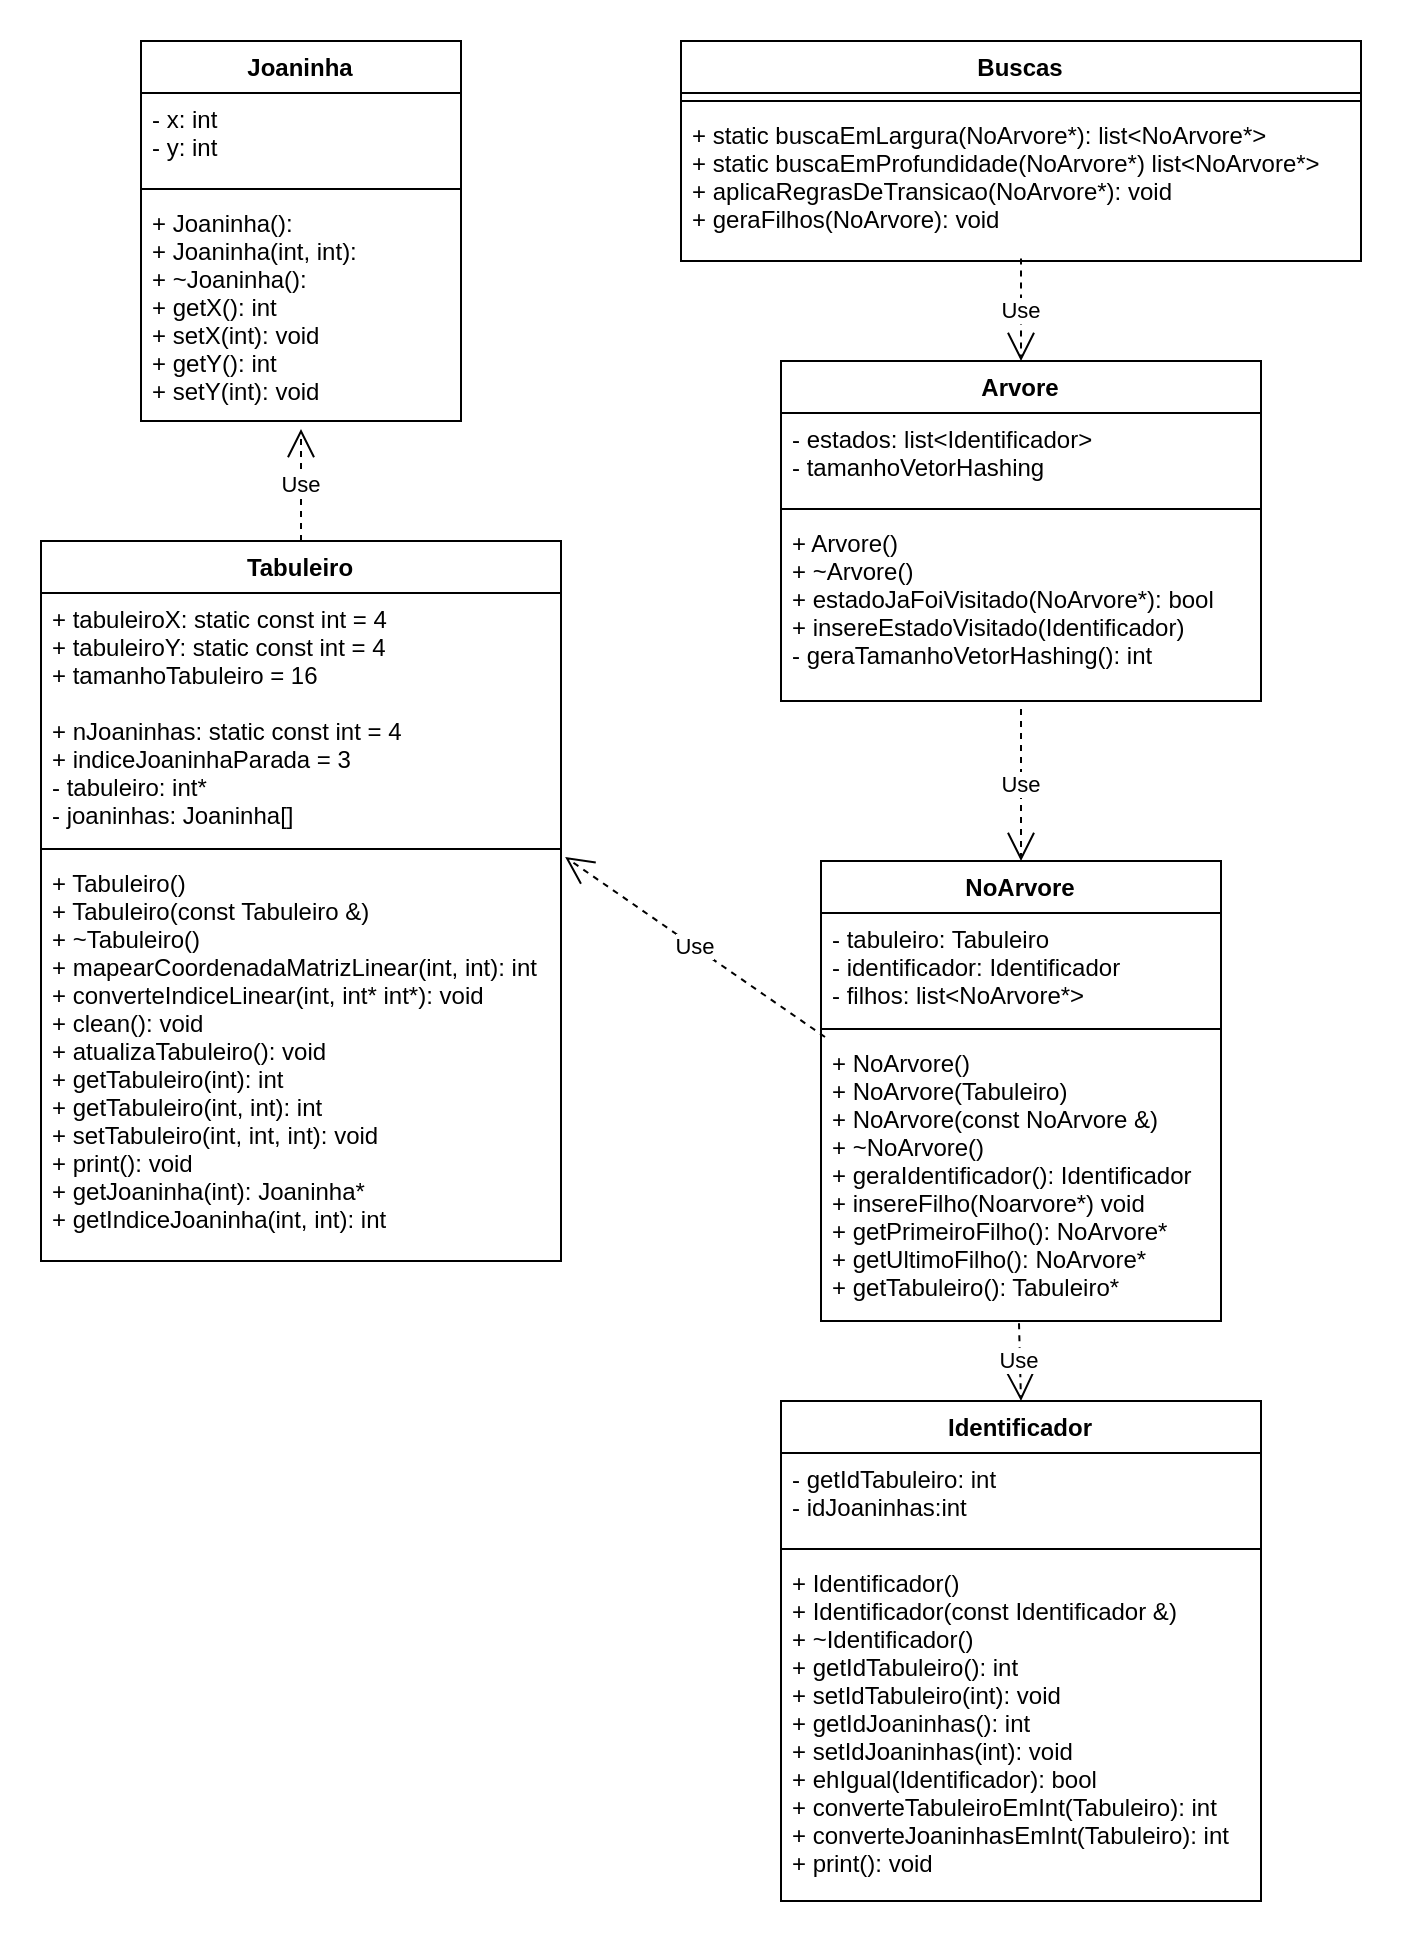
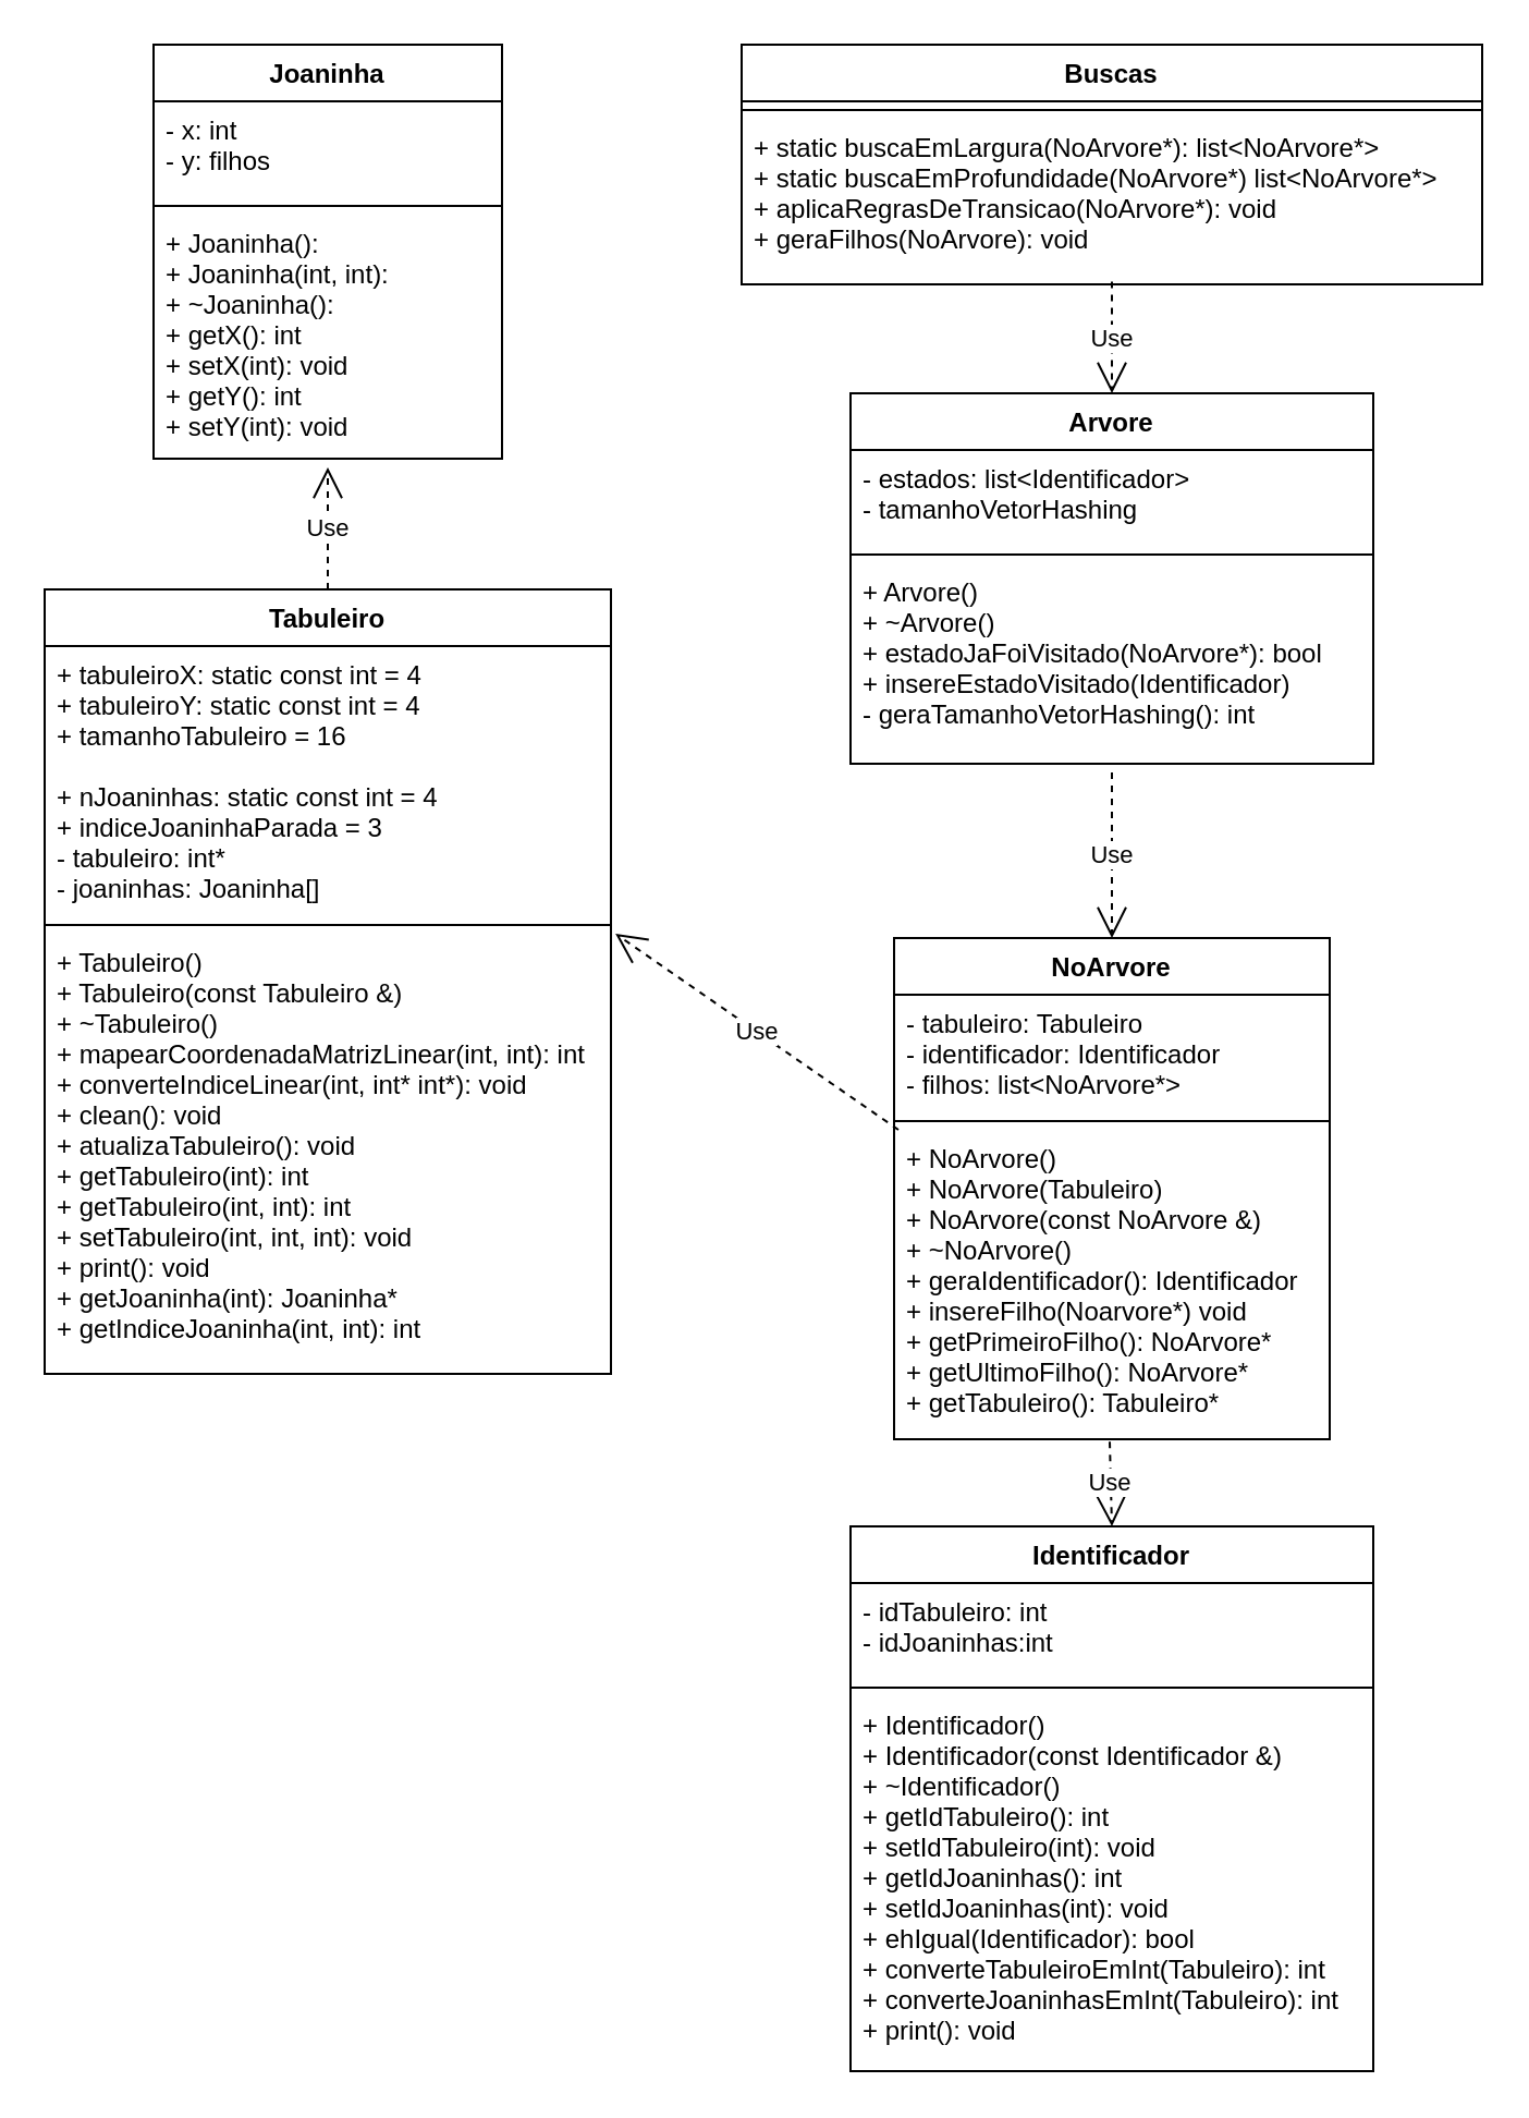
  <mxCell id="0" />
  <mxCell id="1" parent="0" />
  <mxCell id="2" value="NoArvore" style="swimlane;fontStyle=1;align=center;verticalAlign=top;childLayout=stackLayout;horizontal=1;startSize=26;horizontalStack=0;resizeParent=1;resizeParentMax=0;resizeLast=0;collapsible=1;marginBottom=0;" parent="1" vertex="1"><mxGeometry x="410" y="430" width="200" height="230" as="geometry" /></mxCell>
  <mxCell id="3" value="- tabuleiro: Tabuleiro&#10;- identificador: Identificador&#10;- filhos: list&lt;NoArvore*&gt;" style="text;strokeColor=none;fillColor=none;align=left;verticalAlign=top;spacingLeft=4;spacingRight=4;overflow=hidden;rotatable=0;points=[[0,0.5],[1,0.5]];portConstraint=eastwest;" parent="2" vertex="1"><mxGeometry y="26" width="200" height="54" as="geometry" /></mxCell>
  <mxCell id="4" value="" style="line;strokeWidth=1;fillColor=none;align=left;verticalAlign=middle;spacingTop=-1;spacingLeft=3;spacingRight=3;rotatable=0;labelPosition=right;points=[];portConstraint=eastwest;" parent="2" vertex="1"><mxGeometry y="80" width="200" height="8" as="geometry" /></mxCell>
  <mxCell id="5" value="+ NoArvore()&#10;+ NoArvore(Tabuleiro)&#10;+ NoArvore(const NoArvore &amp;)&#10;+ ~NoArvore()&#10;+ geraIdentificador(): Identificador&#10;+ insereFilho(Noarvore*) void&#10;+ getPrimeiroFilho(): NoArvore*&#10;+ getUltimoFilho(): NoArvore*&#10;+ getTabuleiro(): Tabuleiro*&#10;" style="text;strokeColor=none;fillColor=none;align=left;verticalAlign=top;spacingLeft=4;spacingRight=4;overflow=hidden;rotatable=0;points=[[0,0.5],[1,0.5]];portConstraint=eastwest;" parent="2" vertex="1"><mxGeometry y="88" width="200" height="142" as="geometry" /></mxCell>
  <mxCell id="6" value="Joaninha" style="swimlane;fontStyle=1;align=center;verticalAlign=top;childLayout=stackLayout;horizontal=1;startSize=26;horizontalStack=0;resizeParent=1;resizeParentMax=0;resizeLast=0;collapsible=1;marginBottom=0;" parent="1" vertex="1"><mxGeometry x="70" y="20" width="160" height="190" as="geometry" /></mxCell>
- <mxCell id="7" value="- x: int&#10;- y: int" style="text;strokeColor=none;fillColor=none;align=left;verticalAlign=top;spacingLeft=4;spacingRight=4;overflow=hidden;rotatable=0;points=[[0,0.5],[1,0.5]];portConstraint=eastwest;" parent="6" vertex="1"><mxGeometry y="26" width="160" height="44" as="geometry" /></mxCell>
+ <mxCell id="7" value="- x: int&#10;- y: filhos" style="text;strokeColor=none;fillColor=none;align=left;verticalAlign=top;spacingLeft=4;spacingRight=4;overflow=hidden;rotatable=0;points=[[0,0.5],[1,0.5]];portConstraint=eastwest;" parent="6" vertex="1"><mxGeometry y="26" width="160" height="44" as="geometry" /></mxCell>
  <mxCell id="8" value="" style="line;strokeWidth=1;fillColor=none;align=left;verticalAlign=middle;spacingTop=-1;spacingLeft=3;spacingRight=3;rotatable=0;labelPosition=right;points=[];portConstraint=eastwest;" parent="6" vertex="1"><mxGeometry y="70" width="160" height="8" as="geometry" /></mxCell>
  <mxCell id="9" value="+ Joaninha(): &#10;+ Joaninha(int, int):&#10;+ ~Joaninha():&#10;+ getX(): int&#10;+ setX(int): void&#10;+ getY(): int&#10;+ setY(int): void" style="text;strokeColor=none;fillColor=none;align=left;verticalAlign=top;spacingLeft=4;spacingRight=4;overflow=hidden;rotatable=0;points=[[0,0.5],[1,0.5]];portConstraint=eastwest;" parent="6" vertex="1"><mxGeometry y="78" width="160" height="112" as="geometry" /></mxCell>
  <mxCell id="10" value="Tabuleiro" style="swimlane;fontStyle=1;align=center;verticalAlign=top;childLayout=stackLayout;horizontal=1;startSize=26;horizontalStack=0;resizeParent=1;resizeParentMax=0;resizeLast=0;collapsible=1;marginBottom=0;" parent="1" vertex="1"><mxGeometry x="20" y="270" width="260" height="360" as="geometry" /></mxCell>
  <mxCell id="11" value="+ tabuleiroX: static const int = 4&#10;+ tabuleiroY: static const int = 4&#10;+ tamanhoTabuleiro = 16&#10;&#10;+ nJoaninhas: static const int = 4&#10;+ indiceJoaninhaParada = 3&#10;- tabuleiro: int*&#10;- joaninhas: Joaninha[]" style="text;strokeColor=none;fillColor=none;align=left;verticalAlign=top;spacingLeft=4;spacingRight=4;overflow=hidden;rotatable=0;points=[[0,0.5],[1,0.5]];portConstraint=eastwest;" parent="10" vertex="1"><mxGeometry y="26" width="260" height="124" as="geometry" /></mxCell>
  <mxCell id="12" value="" style="line;strokeWidth=1;fillColor=none;align=left;verticalAlign=middle;spacingTop=-1;spacingLeft=3;spacingRight=3;rotatable=0;labelPosition=right;points=[];portConstraint=eastwest;" parent="10" vertex="1"><mxGeometry y="150" width="260" height="8" as="geometry" /></mxCell>
  <mxCell id="13" value="+ Tabuleiro()&#10;+ Tabuleiro(const Tabuleiro &amp;)&#10;+ ~Tabuleiro()&#10;+ mapearCoordenadaMatrizLinear(int, int): int&#10;+ converteIndiceLinear(int, int* int*): void&#10;+ clean(): void&#10;+ atualizaTabuleiro(): void&#10;+ getTabuleiro(int): int&#10;+ getTabuleiro(int, int): int&#10;+ setTabuleiro(int, int, int): void&#10;+ print(): void&#10;+ getJoaninha(int): Joaninha*&#10;+ getIndiceJoaninha(int, int): int&#10;" style="text;strokeColor=none;fillColor=none;align=left;verticalAlign=top;spacingLeft=4;spacingRight=4;overflow=hidden;rotatable=0;points=[[0,0.5],[1,0.5]];portConstraint=eastwest;" parent="10" vertex="1"><mxGeometry y="158" width="260" height="202" as="geometry" /></mxCell>
  <mxCell id="14" value="Arvore" style="swimlane;fontStyle=1;align=center;verticalAlign=top;childLayout=stackLayout;horizontal=1;startSize=26;horizontalStack=0;resizeParent=1;resizeParentMax=0;resizeLast=0;collapsible=1;marginBottom=0;" parent="1" vertex="1"><mxGeometry x="390" y="180" width="240" height="170" as="geometry" /></mxCell>
  <mxCell id="15" value="- estados: list&lt;Identificador&gt;&#10;- tamanhoVetorHashing" style="text;strokeColor=none;fillColor=none;align=left;verticalAlign=top;spacingLeft=4;spacingRight=4;overflow=hidden;rotatable=0;points=[[0,0.5],[1,0.5]];portConstraint=eastwest;" parent="14" vertex="1"><mxGeometry y="26" width="240" height="44" as="geometry" /></mxCell>
  <mxCell id="16" value="" style="line;strokeWidth=1;fillColor=none;align=left;verticalAlign=middle;spacingTop=-1;spacingLeft=3;spacingRight=3;rotatable=0;labelPosition=right;points=[];portConstraint=eastwest;" parent="14" vertex="1"><mxGeometry y="70" width="240" height="8" as="geometry" /></mxCell>
  <mxCell id="17" value="+ Arvore()&#10;+ ~Arvore()&#10;+ estadoJaFoiVisitado(NoArvore*): bool&#10;+ insereEstadoVisitado(Identificador)&#10;- geraTamanhoVetorHashing(): int" style="text;strokeColor=none;fillColor=none;align=left;verticalAlign=top;spacingLeft=4;spacingRight=4;overflow=hidden;rotatable=0;points=[[0,0.5],[1,0.5]];portConstraint=eastwest;" parent="14" vertex="1"><mxGeometry y="78" width="240" height="92" as="geometry" /></mxCell>
  <mxCell id="18" value="Use" style="endArrow=open;endSize=12;dashed=1;html=1;rounded=0;entryX=0.5;entryY=1.036;entryDx=0;entryDy=0;entryPerimeter=0;exitX=0.5;exitY=0;exitDx=0;exitDy=0;" parent="1" source="10" target="9" edge="1"><mxGeometry width="160" relative="1" as="geometry"><mxPoint x="100" y="240" as="sourcePoint" /><mxPoint x="150" y="230" as="targetPoint" /></mxGeometry></mxCell>
  <mxCell id="19" value="Use" style="endArrow=open;endSize=12;dashed=1;html=1;rounded=0;exitX=0.01;exitY=0;exitDx=0;exitDy=0;entryX=1.008;entryY=0;entryDx=0;entryDy=0;entryPerimeter=0;exitPerimeter=0;" parent="1" source="5" target="13" edge="1"><mxGeometry width="160" relative="1" as="geometry"><mxPoint x="300" y="230" as="sourcePoint" /><mxPoint x="460" y="230" as="targetPoint" /></mxGeometry></mxCell>
  <mxCell id="20" value="Use" style="endArrow=open;endSize=12;dashed=1;html=1;rounded=0;entryX=0.5;entryY=0;entryDx=0;entryDy=0;exitX=0.5;exitY=1.043;exitDx=0;exitDy=0;exitPerimeter=0;" parent="1" source="17" target="2" edge="1"><mxGeometry width="160" relative="1" as="geometry"><mxPoint x="300" y="230" as="sourcePoint" /><mxPoint x="460" y="230" as="targetPoint" /></mxGeometry></mxCell>
  <mxCell id="21" value="Buscas" style="swimlane;fontStyle=1;align=center;verticalAlign=top;childLayout=stackLayout;horizontal=1;startSize=26;horizontalStack=0;resizeParent=1;resizeParentMax=0;resizeLast=0;collapsible=1;marginBottom=0;" parent="1" vertex="1"><mxGeometry x="340" y="20" width="340" height="110" as="geometry" /></mxCell>
  <mxCell id="22" value="" style="line;strokeWidth=1;fillColor=none;align=left;verticalAlign=middle;spacingTop=-1;spacingLeft=3;spacingRight=3;rotatable=0;labelPosition=right;points=[];portConstraint=eastwest;" parent="21" vertex="1"><mxGeometry y="26" width="340" height="8" as="geometry" /></mxCell>
  <mxCell id="23" value="+ static buscaEmLargura(NoArvore*): list&lt;NoArvore*&gt;&#10;+ static buscaEmProfundidade(NoArvore*) list&lt;NoArvore*&gt;&#10;+ aplicaRegrasDeTransicao(NoArvore*): void&#10;+ geraFilhos(NoArvore): void&#10;" style="text;strokeColor=none;fillColor=none;align=left;verticalAlign=top;spacingLeft=4;spacingRight=4;overflow=hidden;rotatable=0;points=[[0,0.5],[1,0.5]];portConstraint=eastwest;" parent="21" vertex="1"><mxGeometry y="34" width="340" height="76" as="geometry" /></mxCell>
  <mxCell id="24" value="Use" style="endArrow=open;endSize=12;dashed=1;html=1;rounded=0;entryX=0.5;entryY=0;entryDx=0;entryDy=0;exitX=0.5;exitY=0.983;exitDx=0;exitDy=0;exitPerimeter=0;" parent="1" source="23" target="14" edge="1"><mxGeometry width="160" relative="1" as="geometry"><mxPoint x="300" y="230" as="sourcePoint" /><mxPoint x="460" y="230" as="targetPoint" /></mxGeometry></mxCell>
  <mxCell id="25" value="Identificador" style="swimlane;fontStyle=1;align=center;verticalAlign=top;childLayout=stackLayout;horizontal=1;startSize=26;horizontalStack=0;resizeParent=1;resizeParentMax=0;resizeLast=0;collapsible=1;marginBottom=0;" parent="1" vertex="1"><mxGeometry x="390" y="700" width="240" height="250" as="geometry" /></mxCell>
- <mxCell id="26" value="- getIdTabuleiro: int&#10;- idJoaninhas:int" style="text;strokeColor=none;fillColor=none;align=left;verticalAlign=top;spacingLeft=4;spacingRight=4;overflow=hidden;rotatable=0;points=[[0,0.5],[1,0.5]];portConstraint=eastwest;" parent="25" vertex="1"><mxGeometry y="26" width="240" height="44" as="geometry" /></mxCell>
+ <mxCell id="26" value="- idTabuleiro: int&#10;- idJoaninhas:int" style="text;strokeColor=none;fillColor=none;align=left;verticalAlign=top;spacingLeft=4;spacingRight=4;overflow=hidden;rotatable=0;points=[[0,0.5],[1,0.5]];portConstraint=eastwest;" parent="25" vertex="1"><mxGeometry y="26" width="240" height="44" as="geometry" /></mxCell>
  <mxCell id="27" value="" style="line;strokeWidth=1;fillColor=none;align=left;verticalAlign=middle;spacingTop=-1;spacingLeft=3;spacingRight=3;rotatable=0;labelPosition=right;points=[];portConstraint=eastwest;" parent="25" vertex="1"><mxGeometry y="70" width="240" height="8" as="geometry" /></mxCell>
  <mxCell id="28" value="+ Identificador()&#10;+ Identificador(const Identificador &amp;)&#10;+ ~Identificador()&#10;+ getIdTabuleiro(): int&#10;+ setIdTabuleiro(int): void&#10;+ getIdJoaninhas(): int &#10;+ setIdJoaninhas(int): void&#10;+ ehIgual(Identificador): bool&#10;+ converteTabuleiroEmInt(Tabuleiro): int&#10;+ converteJoaninhasEmInt(Tabuleiro): int&#10;+ print(): void&#10;" style="text;strokeColor=none;fillColor=none;align=left;verticalAlign=top;spacingLeft=4;spacingRight=4;overflow=hidden;rotatable=0;points=[[0,0.5],[1,0.5]];portConstraint=eastwest;" parent="25" vertex="1"><mxGeometry y="78" width="240" height="172" as="geometry" /></mxCell>
  <mxCell id="29" value="Use" style="endArrow=open;endSize=12;dashed=1;html=1;rounded=0;entryX=0.5;entryY=0;entryDx=0;entryDy=0;exitX=0.495;exitY=1.008;exitDx=0;exitDy=0;exitPerimeter=0;" parent="1" source="5" target="25" edge="1"><mxGeometry width="160" relative="1" as="geometry"><mxPoint x="300" y="440" as="sourcePoint" /><mxPoint x="460" y="440" as="targetPoint" /></mxGeometry></mxCell>
